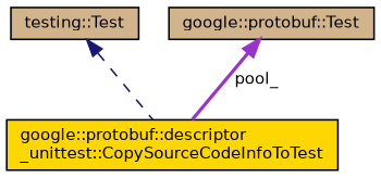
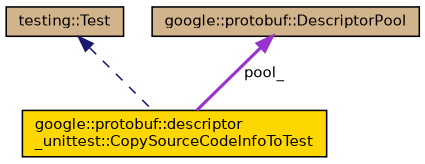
  digraph {
    node [color=black fillcolor=tan fontname=Helvetica fontsize=10 shape=record style=filled]
    edge [dir=back fontname=Helvetica fontsize=10 labelfontname=Helvetica labelfontsize=10]
    n1 [fillcolor=gold fontcolor=black height=0.2 label="google::protobuf::descriptor\l_unittest::CopySourceCodeInfoToTest" width=0.4]
    n2 [height=0.2 label="testing::Test" width=0.4]
-   n3 [height=0.2 label="google::protobuf::Test" width=0.4]
+   n3 [height=0.2 label="google::protobuf::DescriptorPool" width=0.4]
    n2 -> n1 [color=midnightblue style=dashed]
    n3 -> n1 [color=darkorchid3 label=" pool_" style=bold]
  }
